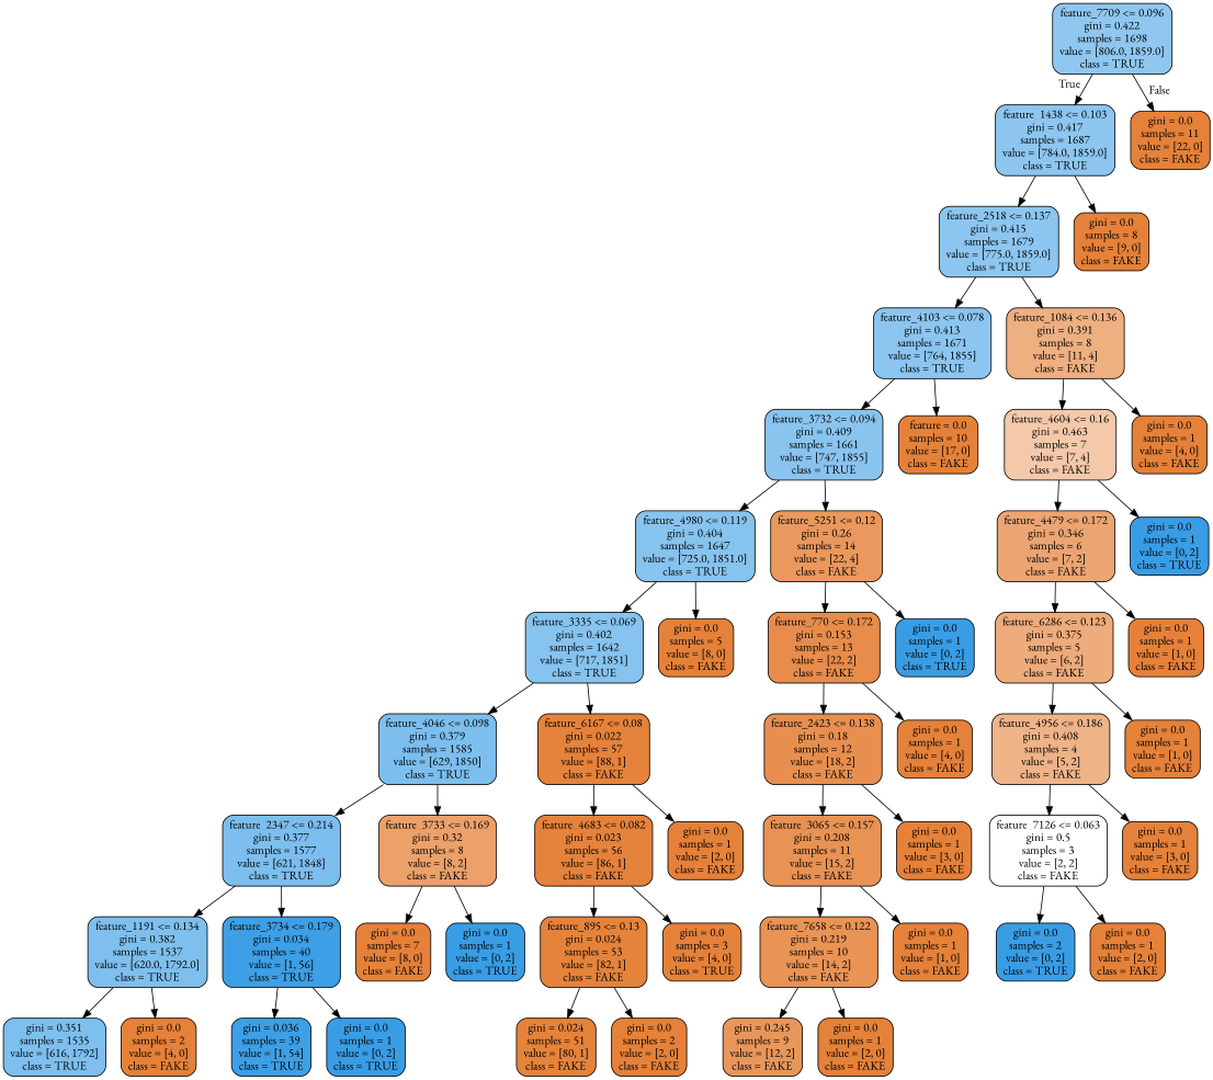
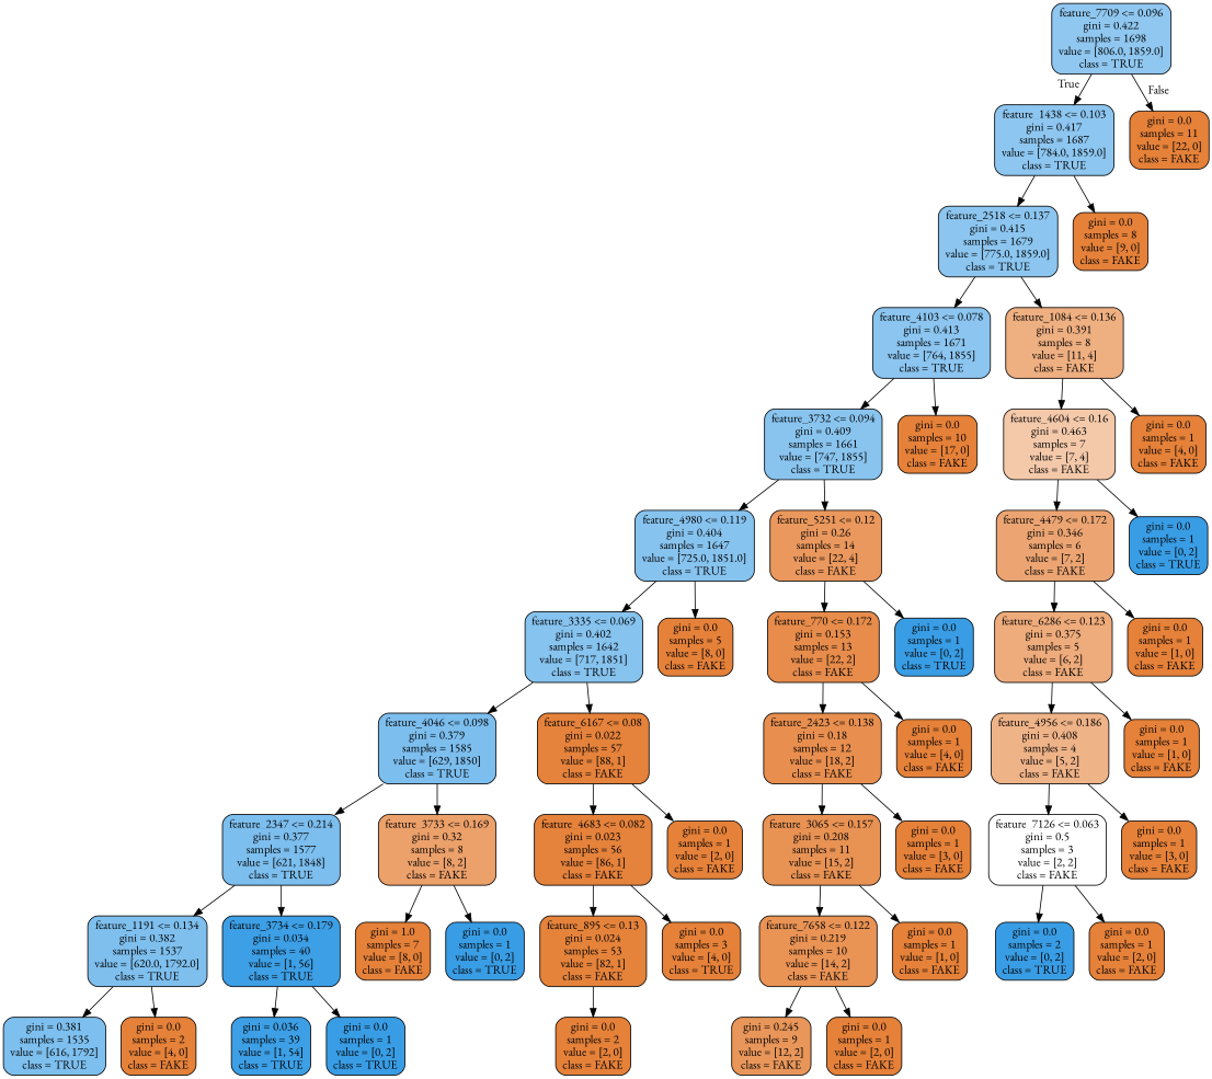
  digraph {
    fontname="EB Garamond"
    node [color=black fillcolor="#e58139" fontname="EB Garamond" shape=box style="filled, rounded"]
    edge [fontname="EB Garamond"]
    n1 [fillcolor="#8fc7f0" label="feature_7709 <= 0.096\ngini = 0.422\nsamples = 1698\nvalue = [806.0, 1859.0]\nclass = TRUE"]
    n2 [fillcolor="#8dc6f0" label="feature_1438 <= 0.103\ngini = 0.417\nsamples = 1687\nvalue = [784.0, 1859.0]\nclass = TRUE"]
    n3 [label="gini = 0.0\nsamples = 11\nvalue = [22, 0]\nclass = FAKE"]
    n4 [fillcolor="#8cc6f0" label="feature_2518 <= 0.137\ngini = 0.415\nsamples = 1679\nvalue = [775.0, 1859.0]\nclass = TRUE"]
    n5 [label="gini = 0.0\nsamples = 8\nvalue = [9, 0]\nclass = FAKE"]
    n6 [fillcolor="#8bc5f0" label="feature_4103 <= 0.078\ngini = 0.413\nsamples = 1671\nvalue = [764, 1855]\nclass = TRUE"]
    n7 [fillcolor="#eeaf81" label="feature_1084 <= 0.136\ngini = 0.391\nsamples = 8\nvalue = [11, 4]\nclass = FAKE"]
    n8 [fillcolor="#89c4ef" label="feature_3732 <= 0.094\ngini = 0.409\nsamples = 1661\nvalue = [747, 1855]\nclass = TRUE"]
-   n9 [label="feature = 0.0\nsamples = 10\nvalue = [17, 0]\nclass = FAKE"]
+   n9 [label="gini = 0.0\nsamples = 10\nvalue = [17, 0]\nclass = FAKE"]
    n10 [fillcolor="#f4c9aa" label="feature_4604 <= 0.16\ngini = 0.463\nsamples = 7\nvalue = [7, 4]\nclass = FAKE"]
    n11 [label="gini = 0.0\nsamples = 1\nvalue = [4, 0]\nclass = FAKE"]
    n12 [fillcolor="#87c3ef" label="feature_4980 <= 0.119\ngini = 0.404\nsamples = 1647\nvalue = [725.0, 1851.0]\nclass = TRUE"]
    n13 [fillcolor="#ea985d" label="feature_5251 <= 0.12\ngini = 0.26\nsamples = 14\nvalue = [22, 4]\nclass = FAKE"]
    n14 [fillcolor="#86c3ef" label="feature_3335 <= 0.069\ngini = 0.402\nsamples = 1642\nvalue = [717, 1851]\nclass = TRUE"]
    n15 [label="gini = 0.0\nsamples = 5\nvalue = [8, 0]\nclass = FAKE"]
    n16 [fillcolor="#e78c4b" label="feature_770 <= 0.172\ngini = 0.153\nsamples = 13\nvalue = [22, 2]\nclass = FAKE"]
    n17 [fillcolor="#399de5" label="gini = 0.0\nsamples = 1\nvalue = [0, 2]\nclass = TRUE"]
    n18 [fillcolor="#7cbeee" label="feature_4046 <= 0.098\ngini = 0.379\nsamples = 1585\nvalue = [629, 1850]\nclass = TRUE"]
    n19 [fillcolor="#e5823b" label="feature_6167 <= 0.08\ngini = 0.022\nsamples = 57\nvalue = [88, 1]\nclass = FAKE"]
    n20 [fillcolor="#7cbeee" label="feature_2347 <= 0.214\ngini = 0.377\nsamples = 1577\nvalue = [621, 1848]\nclass = TRUE"]
    n21 [fillcolor="#eca06a" label="feature_3733 <= 0.169\ngini = 0.32\nsamples = 8\nvalue = [8, 2]\nclass = FAKE"]
    n22 [fillcolor="#e5823b" label="feature_4683 <= 0.082\ngini = 0.023\nsamples = 56\nvalue = [86, 1]\nclass = FAKE"]
    n23 [label="gini = 0.0\nsamples = 1\nvalue = [2, 0]\nclass = FAKE"]
    n24 [fillcolor="#7ebfee" label="feature_1191 <= 0.134\ngini = 0.382\nsamples = 1537\nvalue = [620.0, 1792.0]\nclass = TRUE"]
    n25 [fillcolor="#3d9fe5" label="feature_3734 <= 0.179\ngini = 0.034\nsamples = 40\nvalue = [1, 56]\nclass = TRUE"]
-   n26 [label="gini = 0.0\nsamples = 7\nvalue = [8, 0]\nclass = FAKE"]
+   n26 [label="gini = 1.0\nsamples = 7\nvalue = [8, 0]\nclass = FAKE"]
    n27 [fillcolor="#399de5" label="gini = 0.0\nsamples = 1\nvalue = [0, 2]\nclass = TRUE"]
-   n28 [fillcolor="#7dbfee" label="gini = 0.351\nsamples = 1535\nvalue = [616, 1792]\nclass = TRUE"]
+   n28 [fillcolor="#7dbfee" label="gini = 0.381\nsamples = 1535\nvalue = [616, 1792]\nclass = TRUE"]
    n29 [label="gini = 0.0\nsamples = 2\nvalue = [4, 0]\nclass = FAKE"]
    n30 [fillcolor="#3d9fe5" label="gini = 0.036\nsamples = 39\nvalue = [1, 54]\nclass = TRUE"]
    n31 [fillcolor="#399de5" label="gini = 0.0\nsamples = 1\nvalue = [0, 2]\nclass = TRUE"]
    n32 [fillcolor="#e5833b" label="feature_895 <= 0.13\ngini = 0.024\nsamples = 53\nvalue = [82, 1]\nclass = FAKE"]
    n33 [label="gini = 0.0\nsamples = 3\nvalue = [4, 0]\nclass = TRUE"]
-   n34 [fillcolor="#e5833b" label="gini = 0.024\nsamples = 51\nvalue = [80, 1]\nclass = FAKE"]
    n35 [label="gini = 0.0\nsamples = 2\nvalue = [2, 0]\nclass = FAKE"]
    n36 [fillcolor="#e88f4f" label="feature_2423 <= 0.138\ngini = 0.18\nsamples = 12\nvalue = [18, 2]\nclass = FAKE"]
    n37 [label="gini = 0.0\nsamples = 1\nvalue = [4, 0]\nclass = FAKE"]
    n38 [fillcolor="#e89253" label="feature_3065 <= 0.157\ngini = 0.208\nsamples = 11\nvalue = [15, 2]\nclass = FAKE"]
    n39 [label="gini = 0.0\nsamples = 1\nvalue = [3, 0]\nclass = FAKE"]
    n40 [fillcolor="#e99355" label="feature_7658 <= 0.122\ngini = 0.219\nsamples = 10\nvalue = [14, 2]\nclass = FAKE"]
    n41 [label="gini = 0.0\nsamples = 1\nvalue = [1, 0]\nclass = FAKE"]
    n42 [fillcolor="#e9965a" label="gini = 0.245\nsamples = 9\nvalue = [12, 2]\nclass = FAKE"]
    n43 [label="gini = 0.0\nsamples = 1\nvalue = [2, 0]\nclass = FAKE"]
    n44 [fillcolor="#eca572" label="feature_4479 <= 0.172\ngini = 0.346\nsamples = 6\nvalue = [7, 2]\nclass = FAKE"]
    n45 [fillcolor="#399de5" label="gini = 0.0\nsamples = 1\nvalue = [0, 2]\nclass = TRUE"]
    n46 [fillcolor="#eeab7b" label="feature_6286 <= 0.123\ngini = 0.375\nsamples = 5\nvalue = [6, 2]\nclass = FAKE"]
    n47 [label="gini = 0.0\nsamples = 1\nvalue = [1, 0]\nclass = FAKE"]
    n48 [fillcolor="#efb388" label="feature_4956 <= 0.186\ngini = 0.408\nsamples = 4\nvalue = [5, 2]\nclass = FAKE"]
    n49 [label="gini = 0.0\nsamples = 1\nvalue = [1, 0]\nclass = FAKE"]
    n50 [fillcolor="#ffffff" label="feature_7126 <= 0.063\ngini = 0.5\nsamples = 3\nvalue = [2, 2]\nclass = FAKE"]
    n51 [label="gini = 0.0\nsamples = 1\nvalue = [3, 0]\nclass = FAKE"]
    n52 [fillcolor="#399de5" label="gini = 0.0\nsamples = 2\nvalue = [0, 2]\nclass = TRUE"]
    n53 [label="gini = 0.0\nsamples = 1\nvalue = [2, 0]\nclass = FAKE"]
    n1 -> n2 [headlabel=True labelangle=45 labeldistance=2.5]
    n1 -> n3 [headlabel=False labelangle=-45 labeldistance=2.5]
    n2 -> n4
    n2 -> n5
    n4 -> n6
    n4 -> n7
    n6 -> n8
    n6 -> n9
    n7 -> n10
    n7 -> n11
    n8 -> n12
    n8 -> n13
    n10 -> n44
    n10 -> n45
    n12 -> n14
    n12 -> n15
    n13 -> n16
    n13 -> n17
    n14 -> n18
    n14 -> n19
    n16 -> n36
    n16 -> n37
    n18 -> n20
    n18 -> n21
    n19 -> n22
    n19 -> n23
    n20 -> n24
    n20 -> n25
    n21 -> n26
    n21 -> n27
    n22 -> n32
    n22 -> n33
    n24 -> n28
    n24 -> n29
    n25 -> n30
    n25 -> n31
-   n32 -> n34
    n32 -> n35
    n36 -> n38
    n36 -> n39
    n38 -> n40
    n38 -> n41
    n40 -> n42
    n40 -> n43
    n44 -> n46
    n44 -> n47
    n46 -> n48
    n46 -> n49
    n48 -> n50
    n48 -> n51
    n50 -> n52
    n50 -> n53
  }
